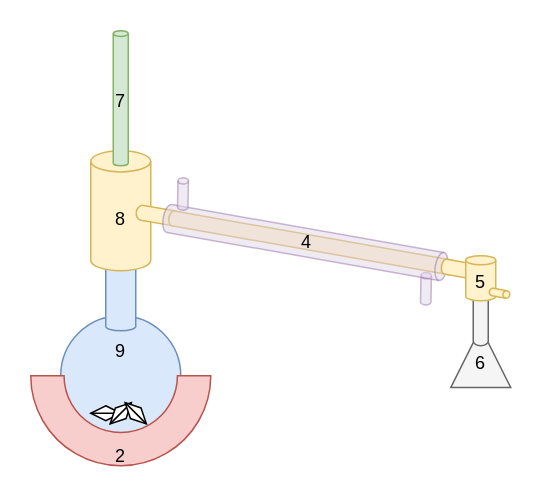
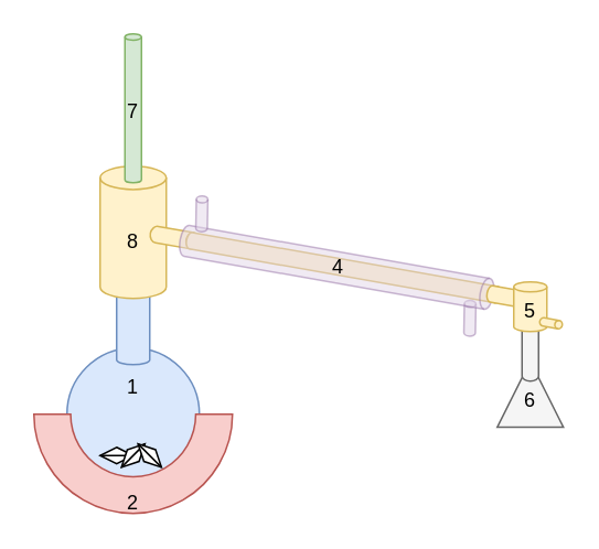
  <mxCell id="0" />
  <mxCell id="1" parent="0" />
  <mxCell id="2" value="" style="ellipse;whiteSpace=wrap;html=1;fillColor=#dae8fc;strokeColor=#6c8ebf;" vertex="1" parent="1"><mxGeometry x="40" y="210" width="80" height="80" as="geometry" /></mxCell>
  <mxCell id="3" value="" style="shape=cylinder3;whiteSpace=wrap;html=1;boundedLbl=1;backgroundOutline=1;size=2.762;fillColor=#dae8fc;strokeColor=#6c8ebf;" vertex="1" parent="1"><mxGeometry x="70" y="170" width="20" height="50" as="geometry" /></mxCell>
  <mxCell id="4" value="" style="shape=sortShape;perimeter=rhombusPerimeter;whiteSpace=wrap;html=1;" vertex="1" parent="1"><mxGeometry x="60" y="270" width="20" height="10" as="geometry" /></mxCell>
  <mxCell id="5" value="" style="shape=sortShape;perimeter=rhombusPerimeter;whiteSpace=wrap;html=1;rotation=-45;" vertex="1" parent="1"><mxGeometry x="70" y="270" width="20" height="10" as="geometry" /></mxCell>
  <mxCell id="6" value="" style="shape=sortShape;perimeter=rhombusPerimeter;whiteSpace=wrap;html=1;rotation=45;" vertex="1" parent="1"><mxGeometry x="80" y="270" width="20" height="10" as="geometry" /></mxCell>
  <mxCell id="7" value="8" style="shape=cylinder3;whiteSpace=wrap;html=1;boundedLbl=1;backgroundOutline=1;size=7.048;fillColor=#fff2cc;strokeColor=#d6b656;" vertex="1" parent="1"><mxGeometry x="60" y="100" width="40" height="80" as="geometry" /></mxCell>
  <mxCell id="8" value="" style="shape=cylinder3;whiteSpace=wrap;html=1;boundedLbl=1;backgroundOutline=1;size=4.027;rotation=100;fillColor=#fff2cc;strokeColor=#d6b656;" vertex="1" parent="1"><mxGeometry x="100.15" y="128.26" width="10" height="30" as="geometry" /></mxCell>
  <mxCell id="9" value="7" style="shape=cylinder3;whiteSpace=wrap;html=1;boundedLbl=1;backgroundOutline=1;size=1.889;rotation=0;fillColor=#d5e8d4;strokeColor=#82b366;" vertex="1" parent="1"><mxGeometry x="75" y="20" width="10" height="90" as="geometry" /></mxCell>
  <mxCell id="10" value="" style="verticalLabelPosition=bottom;verticalAlign=top;html=1;shape=mxgraph.basic.partConcEllipse;startAngle=0.25;endAngle=0.75;arcWidth=0.37;fillColor=#f8cecc;strokeColor=#b85450;horizontal=1;" vertex="1" parent="1"><mxGeometry x="20" y="190" width="120" height="120" as="geometry" /></mxCell>
  <mxCell id="11" value="" style="shape=cylinder3;whiteSpace=wrap;html=1;boundedLbl=1;backgroundOutline=1;size=2.636;rotation=100;fillColor=#fff2cc;strokeColor=#d6b656;" vertex="1" parent="1"><mxGeometry x="202.25" y="64.93" width="10" height="192.97" as="geometry" /></mxCell>
  <mxCell id="12" value="" style="shape=cylinder3;whiteSpace=wrap;html=1;boundedLbl=1;backgroundOutline=1;size=2.088;rotation=1;fillColor=#e1d5e7;strokeColor=#9673a6;opacity=50;" vertex="1" parent="1"><mxGeometry x="280" y="181.19" width="6.97" height="21.61" as="geometry" /></mxCell>
  <mxCell id="13" value="" style="shape=cylinder3;whiteSpace=wrap;html=1;boundedLbl=1;backgroundOutline=1;size=4.027;rotation=100;fillColor=#e1d5e7;strokeColor=#9673a6;opacity=50;" vertex="1" parent="1"><mxGeometry x="193.61" y="65.04" width="18.89" height="192.26" as="geometry" /></mxCell>
  <mxCell id="14" value="" style="shape=cylinder3;whiteSpace=wrap;html=1;boundedLbl=1;backgroundOutline=1;size=2.636;rotation=100;fillColor=#fff2cc;strokeColor=#d6b656;" vertex="1" parent="1"><mxGeometry x="300" y="167.42" width="10" height="22.58" as="geometry" /></mxCell>
  <mxCell id="15" value="" style="shape=cylinder3;whiteSpace=wrap;html=1;boundedLbl=1;backgroundOutline=1;size=2.088;rotation=1;fillColor=#e1d5e7;strokeColor=#9673a6;opacity=50;" vertex="1" parent="1"><mxGeometry x="118" y="118" width="6.97" height="21.61" as="geometry" /></mxCell>
  <mxCell id="16" value="" style="triangle;whiteSpace=wrap;html=1;rotation=-90;fillColor=#f5f5f5;strokeColor=#666666;shadow=0;fontColor=#333333;" vertex="1" parent="1"><mxGeometry x="300" y="217.9" width="40" height="40" as="geometry" /></mxCell>
  <mxCell id="17" value="" style="shape=cylinder3;whiteSpace=wrap;html=1;boundedLbl=1;backgroundOutline=1;size=3.0;fillColor=#f5f5f5;strokeColor=#666666;fontColor=#333333;" vertex="1" parent="1"><mxGeometry x="315" y="190" width="10" height="40" as="geometry" /></mxCell>
  <mxCell id="18" value="5" style="shape=cylinder3;whiteSpace=wrap;html=1;boundedLbl=1;backgroundOutline=1;size=3.0;fillColor=#fff2cc;strokeColor=#d6b656;" vertex="1" parent="1"><mxGeometry x="310" y="170" width="20" height="30" as="geometry" /></mxCell>
  <mxCell id="19" value="4" style="text;html=1;align=center;verticalAlign=middle;whiteSpace=wrap;rounded=0;" vertex="1" parent="1"><mxGeometry x="193.61" y="157.41" width="20" height="8" as="geometry" /></mxCell>
- <mxCell id="20" value="9" style="text;html=1;align=center;verticalAlign=middle;whiteSpace=wrap;rounded=0;" vertex="1" parent="1"><mxGeometry x="70" y="230" width="20" height="8" as="geometry" /></mxCell>
+ <mxCell id="20" value="1" style="text;html=1;align=center;verticalAlign=middle;whiteSpace=wrap;rounded=0;" vertex="1" parent="1"><mxGeometry x="70" y="230" width="20" height="8" as="geometry" /></mxCell>
  <mxCell id="21" value="2" style="text;html=1;align=center;verticalAlign=middle;whiteSpace=wrap;rounded=0;" vertex="1" parent="1"><mxGeometry x="70" y="300" width="20" height="8" as="geometry" /></mxCell>
  <mxCell id="22" value="6" style="text;html=1;align=center;verticalAlign=middle;whiteSpace=wrap;rounded=0;" vertex="1" parent="1"><mxGeometry x="310" y="238" width="20" height="8" as="geometry" /></mxCell>
  <mxCell id="23" value="" style="shape=cylinder3;whiteSpace=wrap;html=1;boundedLbl=1;backgroundOutline=1;size=2.256;rotation=100;fillColor=#fff2cc;strokeColor=#d6b656;" vertex="1" parent="1"><mxGeometry x="330" y="188.11" width="5" height="13.77" as="geometry" /></mxCell>
